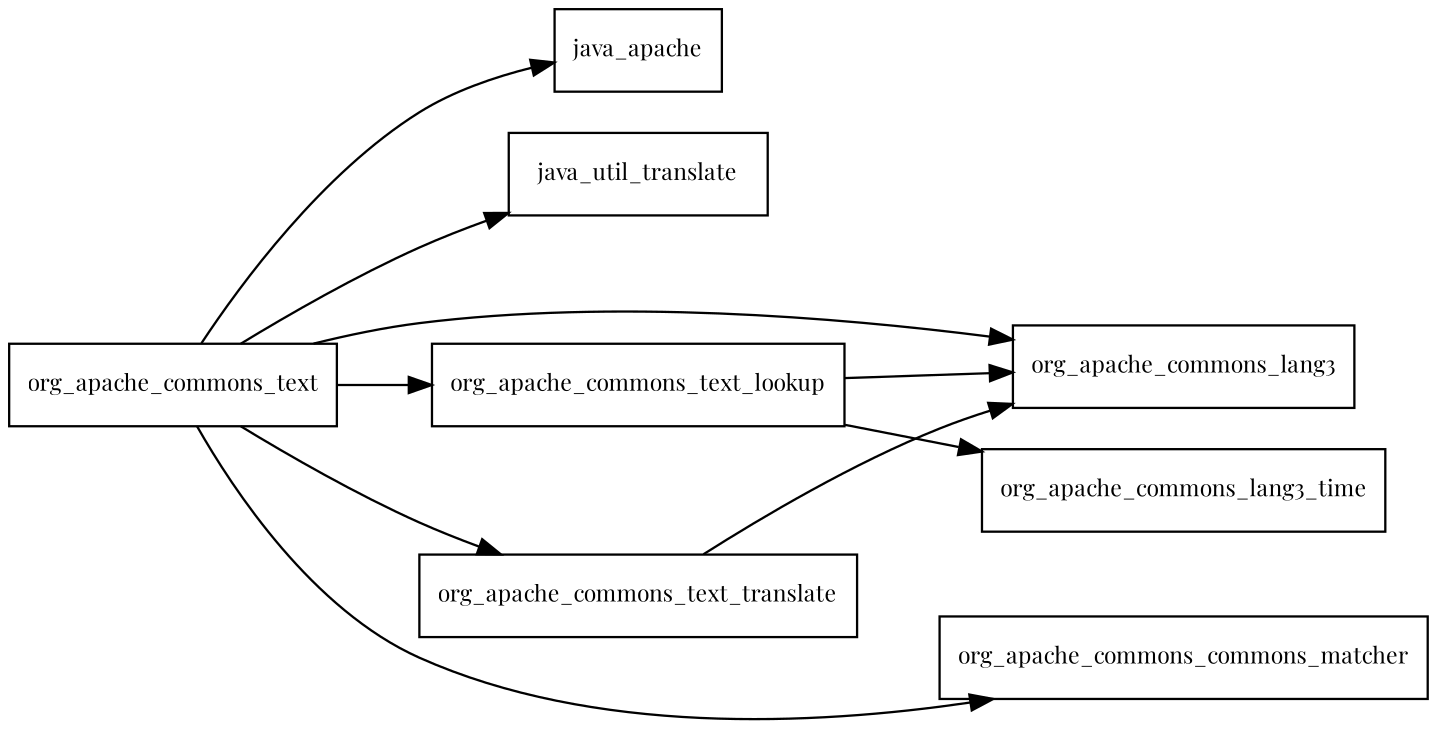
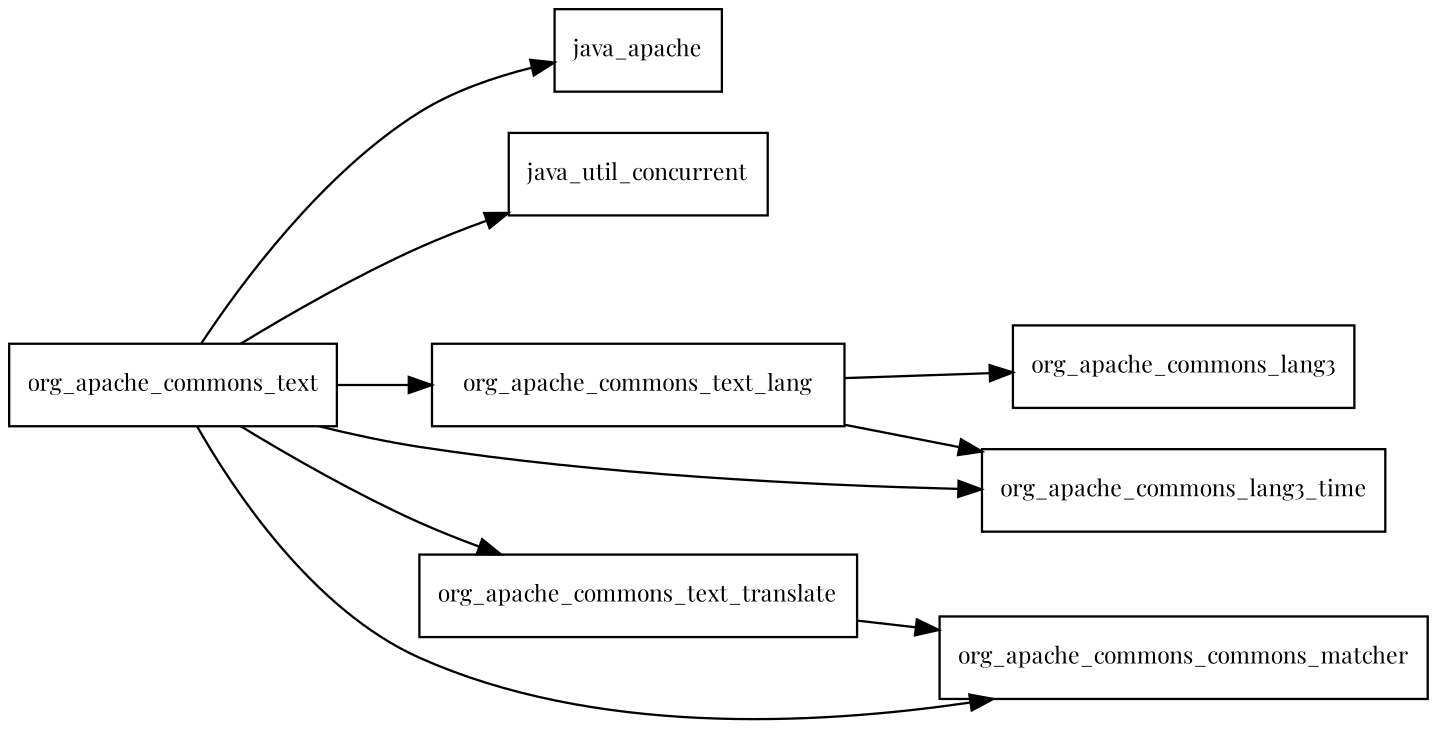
  digraph {
    fontname="Playfair Display"
    rankdir=LR
    node [fontname="Playfair Display" fontsize=10.0 shape=box]
    edge [fontname="Playfair Display"]
    n1 [label=java_apache]
    org_apache_commons_text
-   java_util_concurrent [label=java_util_translate]
+   java_util_concurrent
    org_apache_commons_lang3
-   org_apache_commons_text_lookup
+   org_apache_commons_text_lookup [label=org_apache_commons_text_lang]
    n6 [label=org_apache_commons_commons_matcher]
    org_apache_commons_text_translate
    org_apache_commons_lang3_time
    org_apache_commons_text -> n1
    org_apache_commons_text -> java_util_concurrent
-   org_apache_commons_text -> org_apache_commons_lang3
+   org_apache_commons_text -> org_apache_commons_lang3_time
    org_apache_commons_text -> org_apache_commons_text_lookup
    org_apache_commons_text -> n6
    org_apache_commons_text -> org_apache_commons_text_translate
    org_apache_commons_text_lookup -> org_apache_commons_lang3
    org_apache_commons_text_lookup -> org_apache_commons_lang3_time
-   org_apache_commons_text_translate -> org_apache_commons_lang3
+   org_apache_commons_text_translate -> n6
  }
